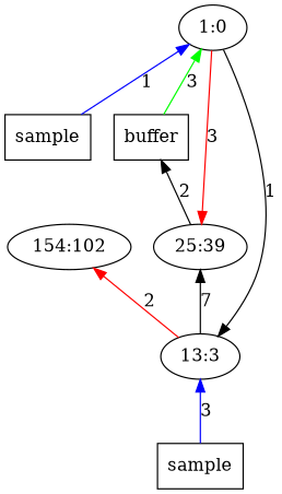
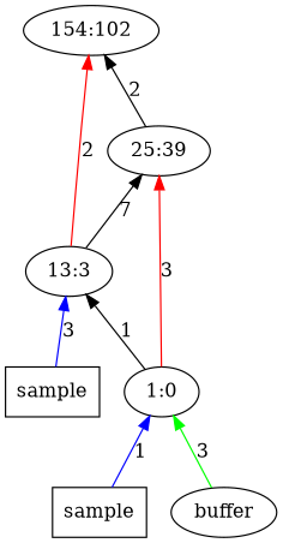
  digraph {
    rankdir=BT
    edge [color=black]
    n1 [label="154:102"]
    n2 [label="25:39"]
    n3 [label="13:3"]
    n4 [label=sample shape=box]
    n5 [label="1:0"]
    n6 [label=sample shape=box]
-   n7 [label=buffer shape=box]
-   n2 -> n7 [label=2]
+   n7 [label=buffer shape=ellipse]
+   n2 -> n1 [label=2]
    n3 -> n1 [color=red label=2]
    n3 -> n2 [label=7]
    n4 -> n3 [color=blue label=3]
    n5 -> n2 [color=red label=3]
    n5 -> n3 [label=1]
    n6 -> n5 [color=blue label=1]
    n7 -> n5 [color=green label=3]
  }
